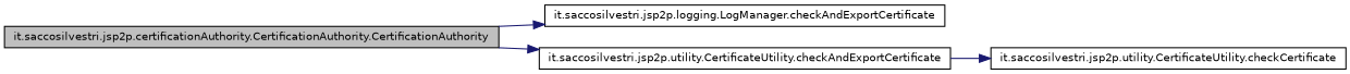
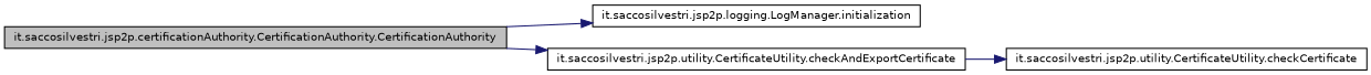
  digraph {
    rankdir=LR
    node [color=black fillcolor=white fontname=Helvetica fontsize=10 shape=record style=filled]
    edge [color=midnightblue fontname=Helvetica fontsize=10 labelfontname=Helvetica labelfontsize=10 style=solid]
    n1 [fillcolor=grey75 fontcolor=black height=0.2 label="it.saccosilvestri.jsp2p.certificationAuthority.CertificationAuthority.CertificationAuthority" width=0.4]
-   n2 [height=0.2 label="it.saccosilvestri.jsp2p.logging.LogManager.checkAndExportCertificate" width=0.4]
+   n2 [height=0.2 label="it.saccosilvestri.jsp2p.logging.LogManager.initialization" width=0.4]
    n3 [height=0.2 label="it.saccosilvestri.jsp2p.utility.CertificateUtility.checkAndExportCertificate" width=0.4]
    n4 [height=0.2 label="it.saccosilvestri.jsp2p.utility.CertificateUtility.checkCertificate" width=0.4]
    n1 -> n2
    n1 -> n3
    n3 -> n4
  }
